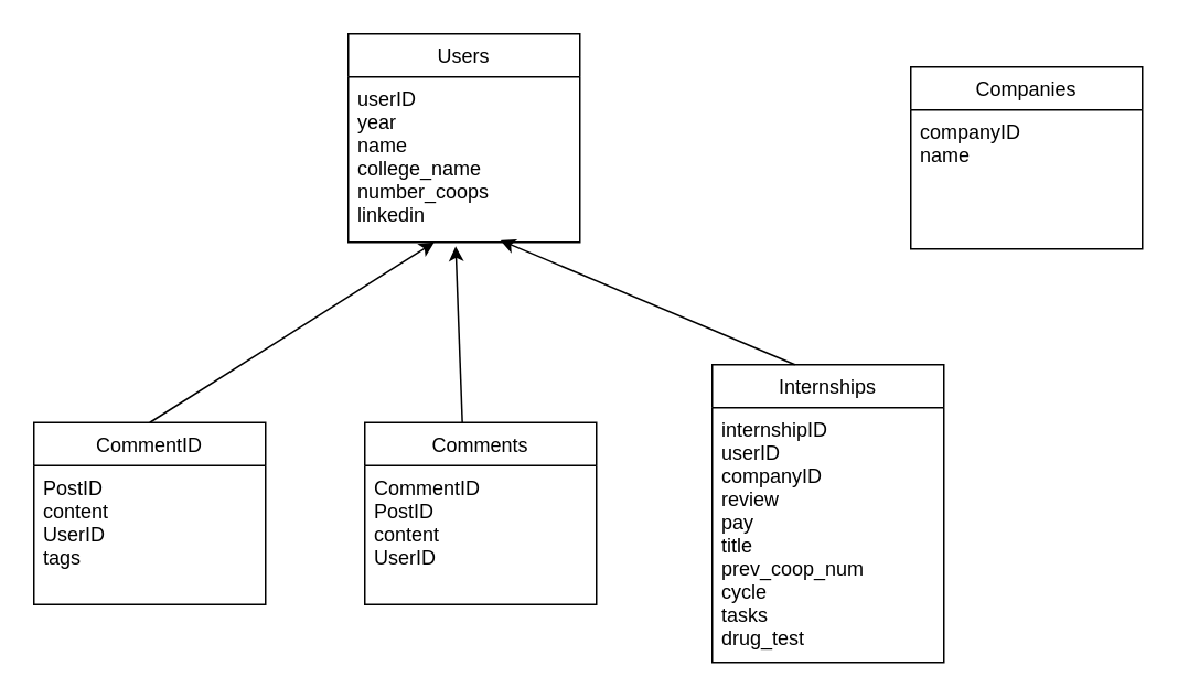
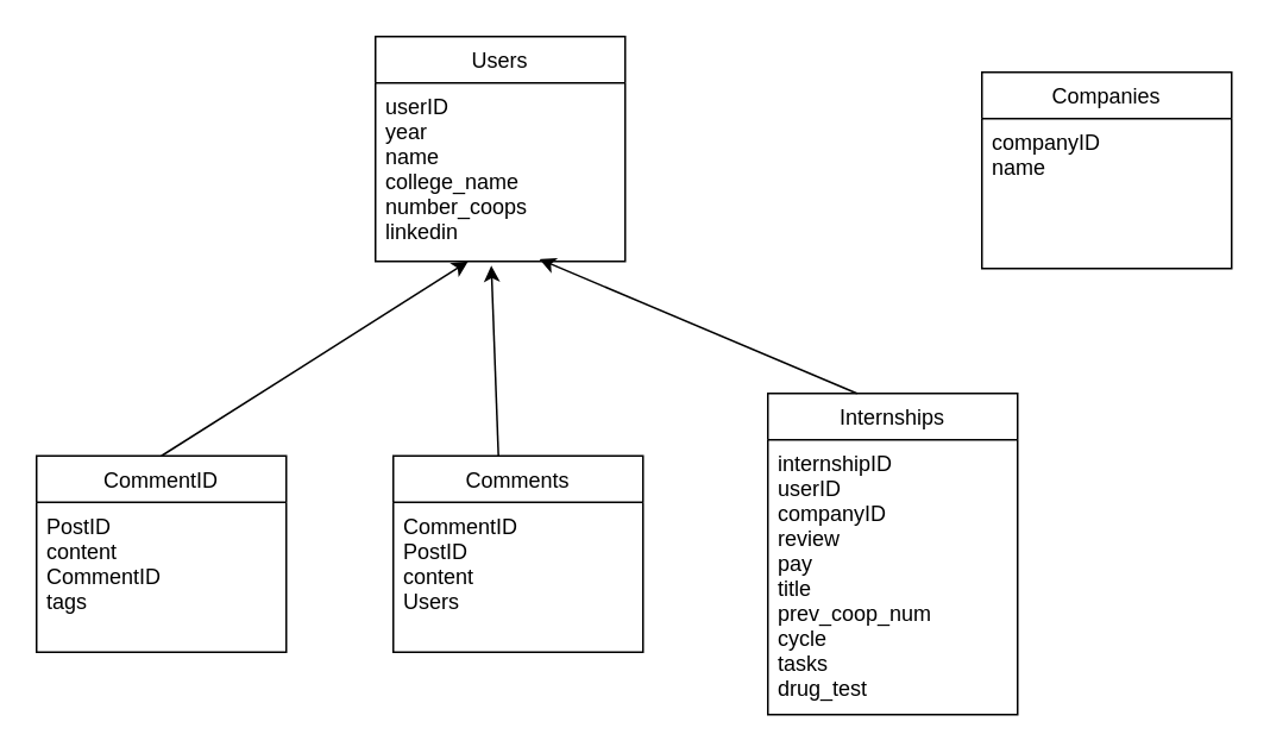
  <mxCell id="0" />
  <mxCell id="1" parent="0" />
  <mxCell id="2" value="Users" style="swimlane;fontStyle=0;childLayout=stackLayout;horizontal=1;startSize=26;fillColor=none;horizontalStack=0;resizeParent=1;resizeParentMax=0;resizeLast=0;collapsible=1;marginBottom=0;" vertex="1" parent="1"><mxGeometry x="210" y="20" width="140" height="126" as="geometry" /></mxCell>
  <mxCell id="3" value="userID&#10;year &#10;name&#10;college_name&#10;number_coops&#10;linkedin&#10;&#10;" style="text;strokeColor=none;fillColor=none;align=left;verticalAlign=top;spacingLeft=4;spacingRight=4;overflow=hidden;rotatable=0;points=[[0,0.5],[1,0.5]];portConstraint=eastwest;" vertex="1" parent="2"><mxGeometry y="26" width="140" height="100" as="geometry" /></mxCell>
  <mxCell id="4" value="Companies" style="swimlane;fontStyle=0;childLayout=stackLayout;horizontal=1;startSize=26;fillColor=none;horizontalStack=0;resizeParent=1;resizeParentMax=0;resizeLast=0;collapsible=1;marginBottom=0;" vertex="1" parent="1"><mxGeometry x="550" y="40" width="140" height="110" as="geometry" /></mxCell>
  <mxCell id="5" value="companyID&#10;name&#10;" style="text;strokeColor=none;fillColor=none;align=left;verticalAlign=top;spacingLeft=4;spacingRight=4;overflow=hidden;rotatable=0;points=[[0,0.5],[1,0.5]];portConstraint=eastwest;" vertex="1" parent="4"><mxGeometry y="26" width="140" height="84" as="geometry" /></mxCell>
  <mxCell id="6" value="Internships" style="swimlane;fontStyle=0;childLayout=stackLayout;horizontal=1;startSize=26;fillColor=none;horizontalStack=0;resizeParent=1;resizeParentMax=0;resizeLast=0;collapsible=1;marginBottom=0;" vertex="1" parent="1"><mxGeometry x="430" y="220" width="140" height="180" as="geometry" /></mxCell>
  <mxCell id="7" value="internshipID&#10;userID&#10;companyID&#10;review&#10;pay&#10;title&#10;prev_coop_num&#10;cycle&#10;tasks&#10;drug_test" style="text;strokeColor=none;fillColor=none;align=left;verticalAlign=top;spacingLeft=4;spacingRight=4;overflow=hidden;rotatable=0;points=[[0,0.5],[1,0.5]];portConstraint=eastwest;" vertex="1" parent="6"><mxGeometry y="26" width="140" height="154" as="geometry" /></mxCell>
  <mxCell id="8" value="CommentID" style="swimlane;fontStyle=0;childLayout=stackLayout;horizontal=1;startSize=26;fillColor=none;horizontalStack=0;resizeParent=1;resizeParentMax=0;resizeLast=0;collapsible=1;marginBottom=0;" vertex="1" parent="1"><mxGeometry x="20" y="255" width="140" height="110" as="geometry" /></mxCell>
- <mxCell id="9" value="PostID&#10;content&#10;UserID&#10;tags" style="text;strokeColor=none;fillColor=none;align=left;verticalAlign=top;spacingLeft=4;spacingRight=4;overflow=hidden;rotatable=0;points=[[0,0.5],[1,0.5]];portConstraint=eastwest;" vertex="1" parent="8"><mxGeometry y="26" width="140" height="84" as="geometry" /></mxCell>
+ <mxCell id="9" value="PostID&#10;content&#10;CommentID&#10;tags" style="text;strokeColor=none;fillColor=none;align=left;verticalAlign=top;spacingLeft=4;spacingRight=4;overflow=hidden;rotatable=0;points=[[0,0.5],[1,0.5]];portConstraint=eastwest;" vertex="1" parent="8"><mxGeometry y="26" width="140" height="84" as="geometry" /></mxCell>
  <mxCell id="10" value="Comments" style="swimlane;fontStyle=0;childLayout=stackLayout;horizontal=1;startSize=26;fillColor=none;horizontalStack=0;resizeParent=1;resizeParentMax=0;resizeLast=0;collapsible=1;marginBottom=0;" vertex="1" parent="1"><mxGeometry x="220" y="255" width="140" height="110" as="geometry" /></mxCell>
- <mxCell id="11" value="CommentID&#10;PostID&#10;content&#10;UserID" style="text;strokeColor=none;fillColor=none;align=left;verticalAlign=top;spacingLeft=4;spacingRight=4;overflow=hidden;rotatable=0;points=[[0,0.5],[1,0.5]];portConstraint=eastwest;" vertex="1" parent="10"><mxGeometry y="26" width="140" height="84" as="geometry" /></mxCell>
+ <mxCell id="11" value="CommentID&#10;PostID&#10;content&#10;Users" style="text;strokeColor=none;fillColor=none;align=left;verticalAlign=top;spacingLeft=4;spacingRight=4;overflow=hidden;rotatable=0;points=[[0,0.5],[1,0.5]];portConstraint=eastwest;" vertex="1" parent="10"><mxGeometry y="26" width="140" height="84" as="geometry" /></mxCell>
  <mxCell id="12" value="" style="endArrow=classic;html=1;rounded=0;exitX=0.5;exitY=0;exitDx=0;exitDy=0;entryX=0.371;entryY=1;entryDx=0;entryDy=0;entryPerimeter=0;" edge="1" parent="1" source="8" target="3"><mxGeometry width="50" height="50" relative="1" as="geometry"><mxPoint x="580" y="340" as="sourcePoint" /><mxPoint x="630" y="290" as="targetPoint" /></mxGeometry></mxCell>
  <mxCell id="13" value="" style="endArrow=classic;html=1;rounded=0;exitX=0.421;exitY=0;exitDx=0;exitDy=0;exitPerimeter=0;entryX=0.464;entryY=1.024;entryDx=0;entryDy=0;entryPerimeter=0;" edge="1" parent="1" source="10" target="3"><mxGeometry width="50" height="50" relative="1" as="geometry"><mxPoint x="580" y="340" as="sourcePoint" /><mxPoint x="630" y="290" as="targetPoint" /></mxGeometry></mxCell>
  <mxCell id="14" value="" style="endArrow=classic;html=1;rounded=0;exitX=0.357;exitY=0;exitDx=0;exitDy=0;exitPerimeter=0;entryX=0.657;entryY=0.988;entryDx=0;entryDy=0;entryPerimeter=0;" edge="1" parent="1" source="6" target="3"><mxGeometry width="50" height="50" relative="1" as="geometry"><mxPoint x="318.94" y="265" as="sourcePoint" /><mxPoint x="284.96" y="142.016" as="targetPoint" /></mxGeometry></mxCell>
